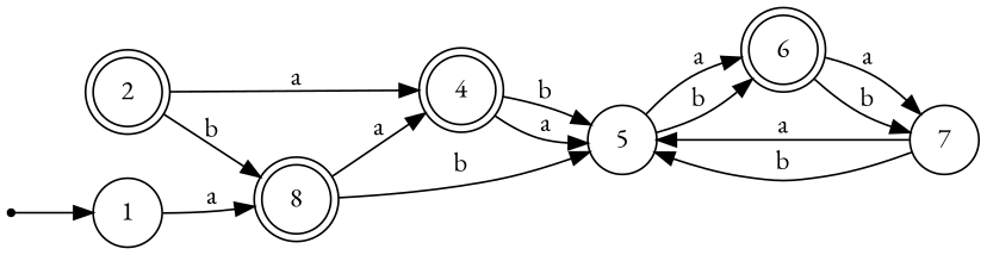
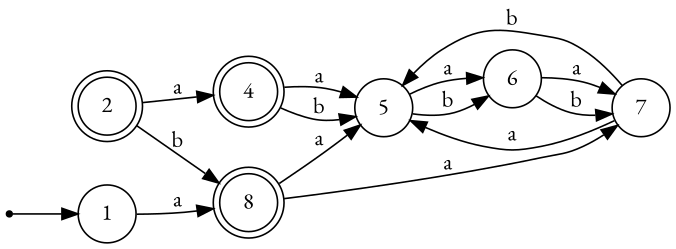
  digraph {
    fontname="EB Garamond"
    rankdir=LR
    node [fontname="EB Garamond" shape=circle]
    edge [fontname="EB Garamond"]
    2 [shape=doublecircle]
    n2 [label=8 shape=doublecircle]
    4 [shape=doublecircle]
    1
    5
-   6 [shape=doublecircle]
+   6
    7
    nowhere [shape=point]
    2 -> n2 [label=b]
    2 -> 4 [label=a]
-   n2 -> 4 [label=a]
-   n2 -> 5 [label=b]
+   n2 -> 7 [label=a]
+   n2 -> 5 [label=a]
    4 -> 5 [label=a]
    4 -> 5 [label=b]
    1 -> n2 [label=a]
    5 -> 6 [label=a]
    5 -> 6 [label=b]
    6 -> 7 [label=a]
    6 -> 7 [label=b]
    7 -> 5 [label=a]
    7 -> 5 [label=b]
    nowhere -> 1
  }
